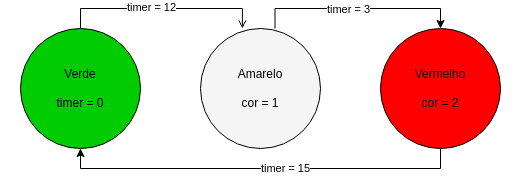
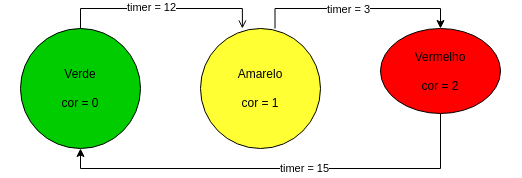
  <mxCell id="0" />
  <mxCell id="1" parent="0" />
  <mxCell id="2" style="edgeStyle=orthogonalEdgeStyle;rounded=0;orthogonalLoop=1;jettySize=auto;html=1;exitX=0.5;exitY=0;exitDx=0;exitDy=0;entryX=0.349;entryY=0;entryDx=0;entryDy=0;entryPerimeter=0;endArrow=open;" edge="1" parent="1" source="4" target="7"><mxGeometry relative="1" as="geometry" /></mxCell>
  <mxCell id="3" value="timer = 12" style="edgeLabel;html=1;align=center;verticalAlign=middle;resizable=0;points=[];" vertex="1" connectable="0" parent="2"><mxGeometry x="-0.105" y="2" relative="1" as="geometry"><mxPoint as="offset" /></mxGeometry></mxCell>
- <mxCell id="4" value="&lt;div&gt;Verde&lt;/div&gt;&lt;div&gt;&lt;br&gt;&lt;/div&gt;&lt;div&gt;timer = 0&lt;br&gt;&lt;/div&gt;" style="ellipse;whiteSpace=wrap;html=1;aspect=fixed;fillColor=#00CC00;" vertex="1" parent="1"><mxGeometry x="20" y="20" width="120" height="120" as="geometry" /></mxCell>
+ <mxCell id="4" value="&lt;div&gt;Verde&lt;/div&gt;&lt;div&gt;&lt;br&gt;&lt;/div&gt;&lt;div&gt;cor = 0&lt;br&gt;&lt;/div&gt;" style="ellipse;whiteSpace=wrap;html=1;aspect=fixed;fillColor=#00CC00;" vertex="1" parent="1"><mxGeometry x="20" y="20" width="120" height="120" as="geometry" /></mxCell>
  <mxCell id="5" style="edgeStyle=orthogonalEdgeStyle;rounded=0;orthogonalLoop=1;jettySize=auto;html=1;exitX=0.621;exitY=0;exitDx=0;exitDy=0;entryX=0.5;entryY=0;entryDx=0;entryDy=0;exitPerimeter=0;" edge="1" parent="1" source="7" target="10"><mxGeometry relative="1" as="geometry" /></mxCell>
  <mxCell id="6" value="timer = 3" style="edgeLabel;html=1;align=center;verticalAlign=middle;resizable=0;points=[];" vertex="1" connectable="0" parent="5"><mxGeometry x="-0.091" relative="1" as="geometry"><mxPoint as="offset" /></mxGeometry></mxCell>
- <mxCell id="7" value="&lt;div&gt;Amarelo&lt;/div&gt;&lt;div&gt;&lt;br&gt;&lt;/div&gt;&lt;div&gt;cor = 1&lt;br&gt;&lt;/div&gt;" style="ellipse;whiteSpace=wrap;html=1;aspect=fixed;fillColor=#f5f5f5;" vertex="1" parent="1"><mxGeometry x="200" y="20" width="120" height="120" as="geometry" /></mxCell>
+ <mxCell id="7" value="&lt;div&gt;Amarelo&lt;/div&gt;&lt;div&gt;&lt;br&gt;&lt;/div&gt;&lt;div&gt;cor = 1&lt;br&gt;&lt;/div&gt;" style="ellipse;whiteSpace=wrap;html=1;aspect=fixed;fillColor=#FFFF33;" vertex="1" parent="1"><mxGeometry x="200" y="20" width="120" height="120" as="geometry" /></mxCell>
  <mxCell id="8" style="edgeStyle=orthogonalEdgeStyle;rounded=0;orthogonalLoop=1;jettySize=auto;html=1;exitX=0.5;exitY=1;exitDx=0;exitDy=0;entryX=0.5;entryY=1;entryDx=0;entryDy=0;" edge="1" parent="1" source="10" target="4"><mxGeometry relative="1" as="geometry" /></mxCell>
  <mxCell id="9" value="timer = 15" style="edgeLabel;html=1;align=center;verticalAlign=middle;resizable=0;points=[];" vertex="1" connectable="0" parent="8"><mxGeometry x="-0.118" y="-1" relative="1" as="geometry"><mxPoint as="offset" /></mxGeometry></mxCell>
- <mxCell id="10" value="&lt;div&gt;Vermelho&lt;/div&gt;&lt;div&gt;&lt;br&gt;&lt;/div&gt;&lt;div&gt;cor = 2&lt;br&gt;&lt;/div&gt;" style="ellipse;whiteSpace=wrap;html=1;aspect=fixed;fillColor=#FF0000;" vertex="1" parent="1"><mxGeometry x="380" y="20" width="120" height="120" as="geometry" /></mxCell>
+ <mxCell id="10" value="&lt;div&gt;Vermelho&lt;/div&gt;&lt;div&gt;&lt;br&gt;&lt;/div&gt;&lt;div&gt;cor = 2&lt;br&gt;&lt;/div&gt;" style="ellipse;whiteSpace=wrap;html=1;aspect=fixed;fillColor=#FF0000;" vertex="1" parent="1"><mxGeometry x="380" y="20" width="120" height="85" as="geometry" /></mxCell>
